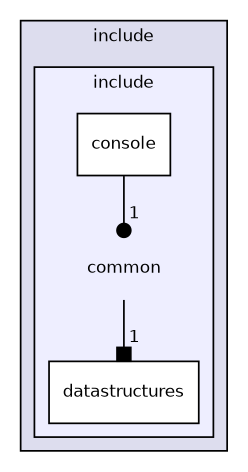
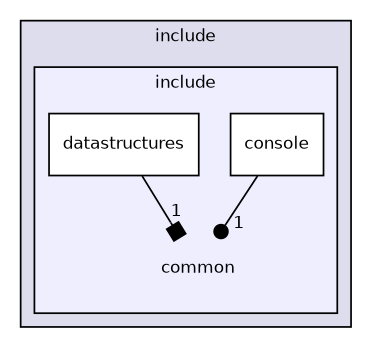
  digraph {
    compound=true
    node [fontname=Helvetica fontsize=10 shape=box color=black fillcolor=white style=filled]
    edge [headlabel=1 labeldistance=1.5 labelfontname=Helvetica labelfontsize=10]
    n1 [label=common shape=plaintext color="" fillcolor="" style=""]
    n2 [label=console]
    n3 [label=datastructures]
    subgraph cluster_1 {
      bgcolor="#ddddee"
      fontname=Helvetica
      fontsize=10
      label=include
      pencolor=black
      subgraph cluster_2 {
        bgcolor="#eeeeff"
        fontname=Helvetica
        fontsize=10
        label=include
        pencolor=black
        n1
        n2
        n3
      }
    }
-   n1 -> n3 [arrowhead=box]
+   n3 -> n1 [arrowhead=box]
    n2 -> n1 [arrowhead=dot]
  }
